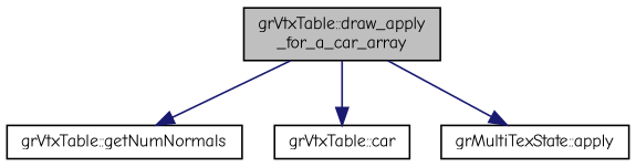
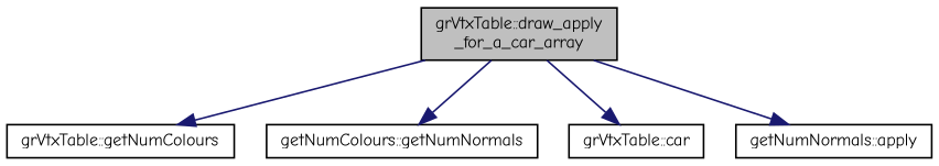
  digraph {
    fontname="Comic Neue"
    rankdir=TB
    node [color=black fillcolor=white fontname="Comic Neue" fontsize=10 shape=record style=filled]
    edge [color=midnightblue fontname="Comic Neue" fontsize=10 labelfontname=Helvetica labelfontsize=10 style=solid]
    n1 [fillcolor=grey75 fontcolor=black height=0.2 label="grVtxTable::draw_apply\l_for_a_car_array" width=0.4]
-   n3 [height=0.2 label="grVtxTable::getNumNormals" width=0.4]
+   n2 [height=0.2 label="grVtxTable::getNumColours" width=0.4]
+   n3 [height=0.2 label="getNumColours::getNumNormals" width=0.4]
    n4 [height=0.2 label="grVtxTable::car" width=0.4]
-   n5 [height=0.2 label="grMultiTexState::apply" width=0.4]
+   n5 [height=0.2 label="getNumNormals::apply" width=0.4]
+   n1 -> n2
    n1 -> n3
    n1 -> n4
    n1 -> n5
  }
